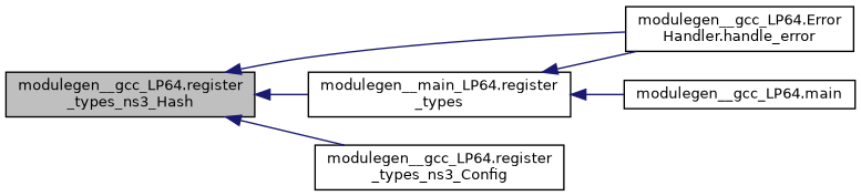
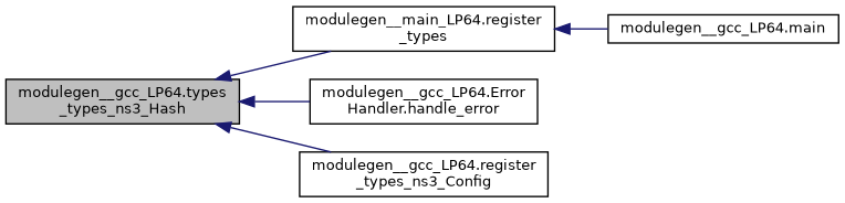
  digraph {
    rankdir=LR
    node [color=black fillcolor=white fontname=Helvetica fontsize=10 shape=record style=filled]
    edge [color=midnightblue dir=back fontname=Helvetica fontsize=10 labelfontname=Helvetica labelfontsize=10 style=solid]
-   n1 [fillcolor=grey75 fontcolor=black height=0.2 label="modulegen__gcc_LP64.register\l_types_ns3_Hash" width=0.4]
+   n1 [fillcolor=grey75 fontcolor=black height=0.2 label="modulegen__gcc_LP64.types\l_types_ns3_Hash" width=0.4]
    n2 [height=0.2 label="modulegen__main_LP64.register\l_types" width=0.4]
    n3 [height=0.2 label="modulegen__gcc_LP64.Error\lHandler.handle_error" width=0.4]
    n4 [height=0.2 label="modulegen__gcc_LP64.register\l_types_ns3_Config" width=0.4]
    n5 [height=0.2 label="modulegen__gcc_LP64.main" width=0.4]
    n1 -> n2
    n1 -> n3
    n1 -> n4
-   n2 -> n3
    n2 -> n5
  }
